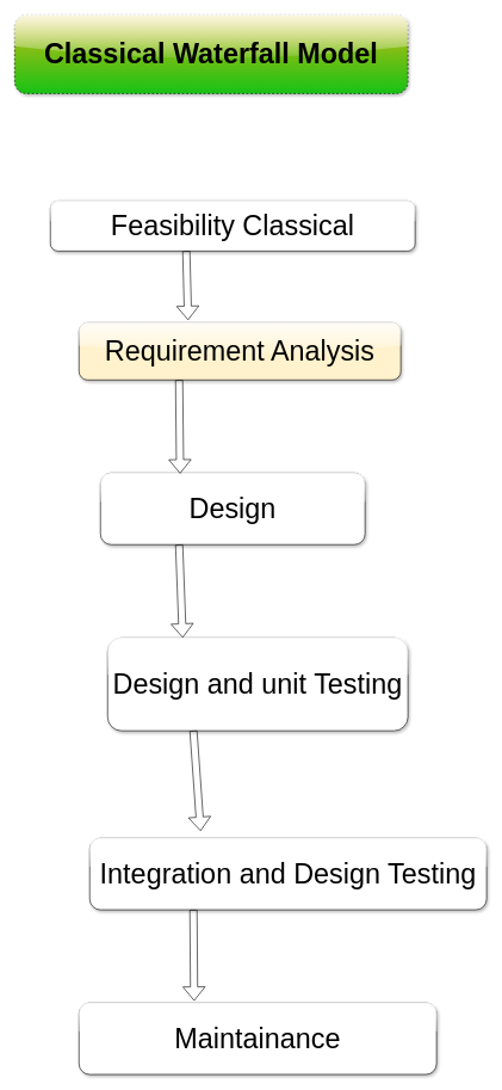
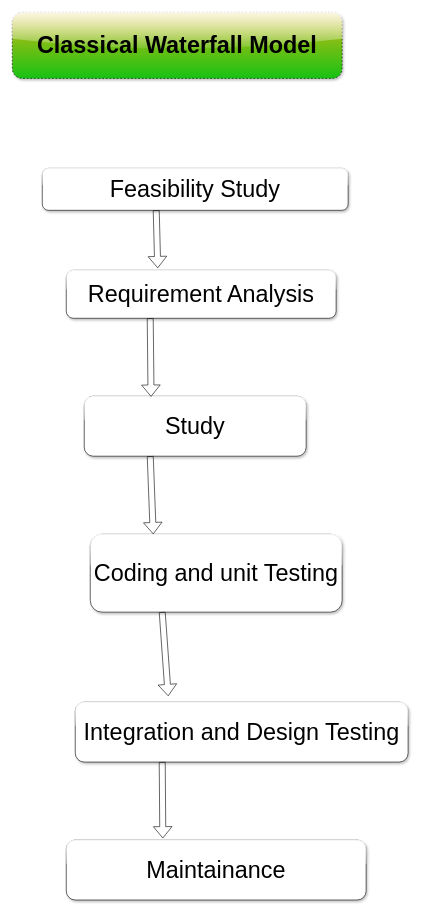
  <mxCell id="0" />
  <mxCell id="1" parent="0" />
  <mxCell id="2" value="&lt;b&gt;&lt;font style=&quot;font-size: 39px;&quot;&gt;Classical Waterfall Model&lt;/font&gt;&lt;/b&gt;" style="rounded=1;whiteSpace=wrap;html=1;gradientColor=#d4bb16;glass=1;shadow=1;fillColor=#17c214;gradientDirection=north;dashed=1;" vertex="1" parent="1"><mxGeometry x="20" y="20" width="550" height="110" as="geometry" /></mxCell>
- <mxCell id="3" value="Feasibility Classical" style="rounded=1;whiteSpace=wrap;html=1;shadow=1;glass=1;fontSize=39;gradientDirection=north;" vertex="1" parent="1"><mxGeometry x="70" y="280" width="510" height="70" as="geometry" /></mxCell>
- <mxCell id="4" value="Requirement Analysis" style="rounded=1;whiteSpace=wrap;html=1;shadow=1;glass=1;fontSize=39;gradientDirection=north;fillColor=#fff2cc;" vertex="1" parent="1"><mxGeometry x="110" y="450" width="450" height="80" as="geometry" /></mxCell>
- <mxCell id="5" value="Design" style="rounded=1;whiteSpace=wrap;html=1;shadow=1;glass=1;fontSize=39;gradientDirection=north;" vertex="1" parent="1"><mxGeometry x="140" y="660" width="370" height="100" as="geometry" /></mxCell>
- <mxCell id="6" value="Design and unit Testing" style="rounded=1;whiteSpace=wrap;html=1;shadow=1;glass=1;fontSize=39;gradientDirection=north;" vertex="1" parent="1"><mxGeometry x="150" y="890" width="420" height="130" as="geometry" /></mxCell>
+ <mxCell id="3" value="Feasibility Study" style="rounded=1;whiteSpace=wrap;html=1;shadow=1;glass=1;fontSize=39;gradientDirection=north;" vertex="1" parent="1"><mxGeometry x="70" y="280" width="510" height="70" as="geometry" /></mxCell>
+ <mxCell id="4" value="Requirement Analysis" style="rounded=1;whiteSpace=wrap;html=1;shadow=1;glass=1;fontSize=39;gradientDirection=north;" vertex="1" parent="1"><mxGeometry x="110" y="450" width="450" height="80" as="geometry" /></mxCell>
+ <mxCell id="5" value="Study" style="rounded=1;whiteSpace=wrap;html=1;shadow=1;glass=1;fontSize=39;gradientDirection=north;" vertex="1" parent="1"><mxGeometry x="140" y="660" width="370" height="100" as="geometry" /></mxCell>
+ <mxCell id="6" value="Coding and unit Testing" style="rounded=1;whiteSpace=wrap;html=1;shadow=1;glass=1;fontSize=39;gradientDirection=north;" vertex="1" parent="1"><mxGeometry x="150" y="890" width="420" height="130" as="geometry" /></mxCell>
  <mxCell id="7" value="Integration and Design Testing" style="rounded=1;whiteSpace=wrap;html=1;shadow=1;glass=1;fontSize=39;gradientDirection=north;" vertex="1" parent="1"><mxGeometry x="125" y="1170" width="555" height="100" as="geometry" /></mxCell>
  <mxCell id="8" value="Maintainance" style="rounded=1;whiteSpace=wrap;html=1;shadow=1;glass=1;fontSize=39;gradientDirection=north;" vertex="1" parent="1"><mxGeometry x="110" y="1400" width="500" height="100" as="geometry" /></mxCell>
  <mxCell id="9" value="" style="shape=flexArrow;endArrow=classic;html=1;fontSize=39;entryX=0.339;entryY=-0.045;entryDx=0;entryDy=0;entryPerimeter=0;" edge="1" parent="1" target="4"><mxGeometry width="50" height="50" relative="1" as="geometry"><mxPoint x="260" y="350" as="sourcePoint" /><mxPoint x="310" y="300" as="targetPoint" /></mxGeometry></mxCell>
  <mxCell id="10" value="" style="shape=flexArrow;endArrow=classic;html=1;fontSize=39;entryX=0.301;entryY=0.008;entryDx=0;entryDy=0;entryPerimeter=0;" edge="1" parent="1" target="5"><mxGeometry width="50" height="50" relative="1" as="geometry"><mxPoint x="250" y="530" as="sourcePoint" /><mxPoint x="300" y="480" as="targetPoint" /></mxGeometry></mxCell>
  <mxCell id="11" value="" style="shape=flexArrow;endArrow=classic;html=1;fontSize=39;entryX=0.25;entryY=0;entryDx=0;entryDy=0;" edge="1" parent="1" target="6"><mxGeometry width="50" height="50" relative="1" as="geometry"><mxPoint x="250" y="760" as="sourcePoint" /><mxPoint x="300" y="710" as="targetPoint" /></mxGeometry></mxCell>
  <mxCell id="12" value="" style="shape=flexArrow;endArrow=classic;html=1;fontSize=39;" edge="1" parent="1"><mxGeometry width="50" height="50" relative="1" as="geometry"><mxPoint x="270" y="1020" as="sourcePoint" /><mxPoint x="280" y="1160" as="targetPoint" /></mxGeometry></mxCell>
  <mxCell id="13" value="" style="shape=flexArrow;endArrow=classic;html=1;fontSize=39;entryX=0.322;entryY=-0.028;entryDx=0;entryDy=0;entryPerimeter=0;" edge="1" parent="1" target="8"><mxGeometry width="50" height="50" relative="1" as="geometry"><mxPoint x="270" y="1270" as="sourcePoint" /><mxPoint x="320" y="1220" as="targetPoint" /></mxGeometry></mxCell>
